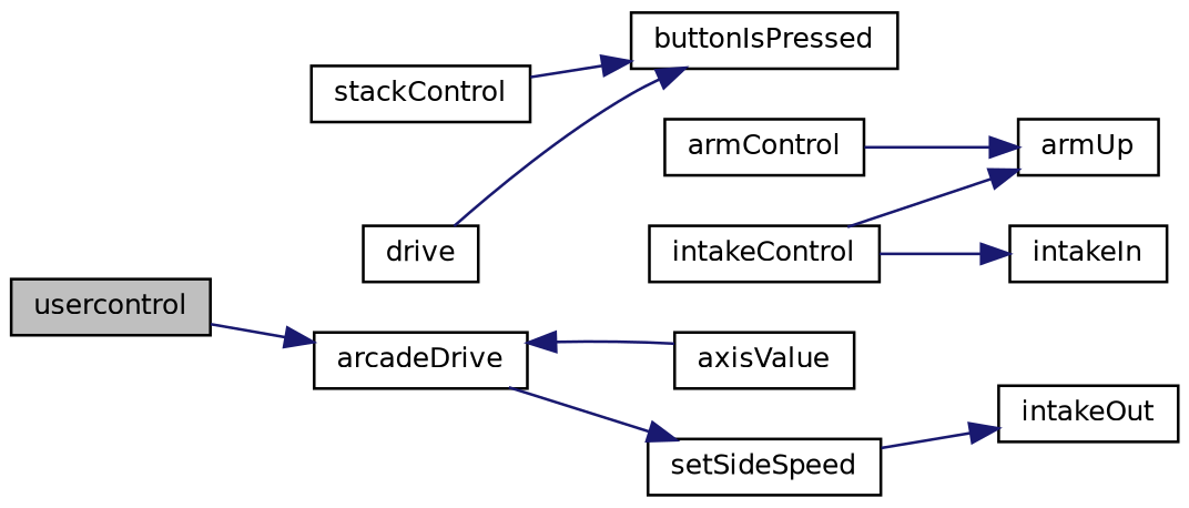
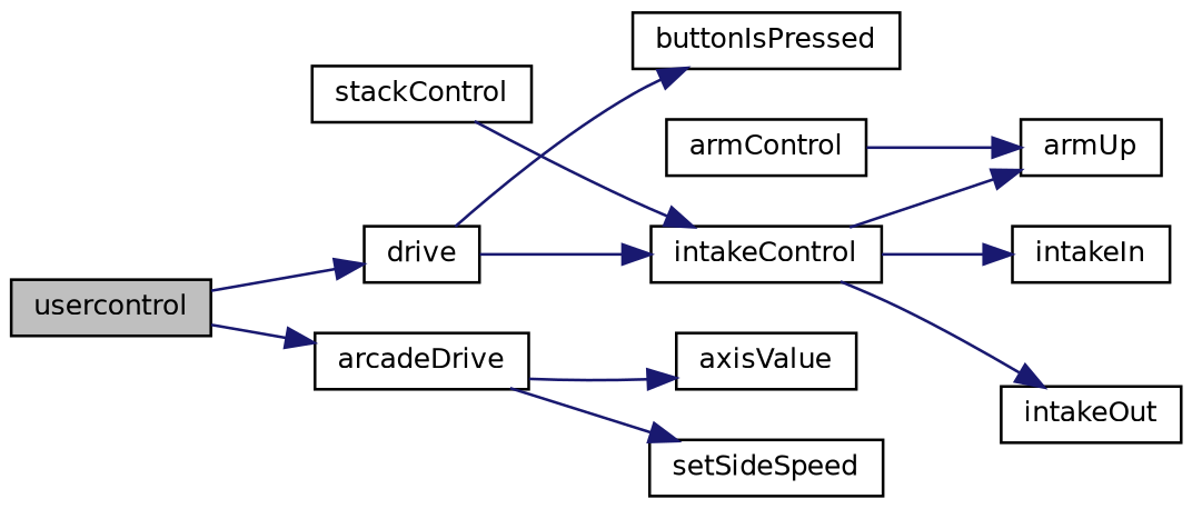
  digraph {
    rankdir=LR
    node [color=black fillcolor=white fontname=Helvetica fontsize=10 shape=record style=filled]
    edge [color=midnightblue fontname=Helvetica fontsize=10 labelfontname=Helvetica labelfontsize=10 style=solid]
    n1 [fillcolor=grey75 fontcolor=black height=0.2 label=usercontrol width=0.4]
    n2 [height=0.2 label=drive width=0.4]
    n3 [height=0.2 label=arcadeDrive width=0.4]
    n4 [height=0.2 label=buttonIsPressed width=0.4]
    n5 [height=0.2 label=intakeControl width=0.4]
    n6 [height=0.2 label=axisValue width=0.4]
    n7 [height=0.2 label=setSideSpeed width=0.4]
    n8 [height=0.2 label=stackControl width=0.4]
    n9 [height=0.2 label=armControl width=0.4]
    n10 [height=0.2 label=armUp width=0.4]
    n11 [height=0.2 label=intakeIn width=0.4]
    n12 [height=0.2 label=intakeOut width=0.4]
+   n1 -> n2
    n1 -> n3
    n2 -> n4
-   n6 -> n3
+   n2 -> n5
+   n3 -> n6
    n3 -> n7
    n5 -> n10
    n5 -> n11
-   n7 -> n12
-   n8 -> n4
+   n5 -> n12
+   n8 -> n5
    n9 -> n10
  }
